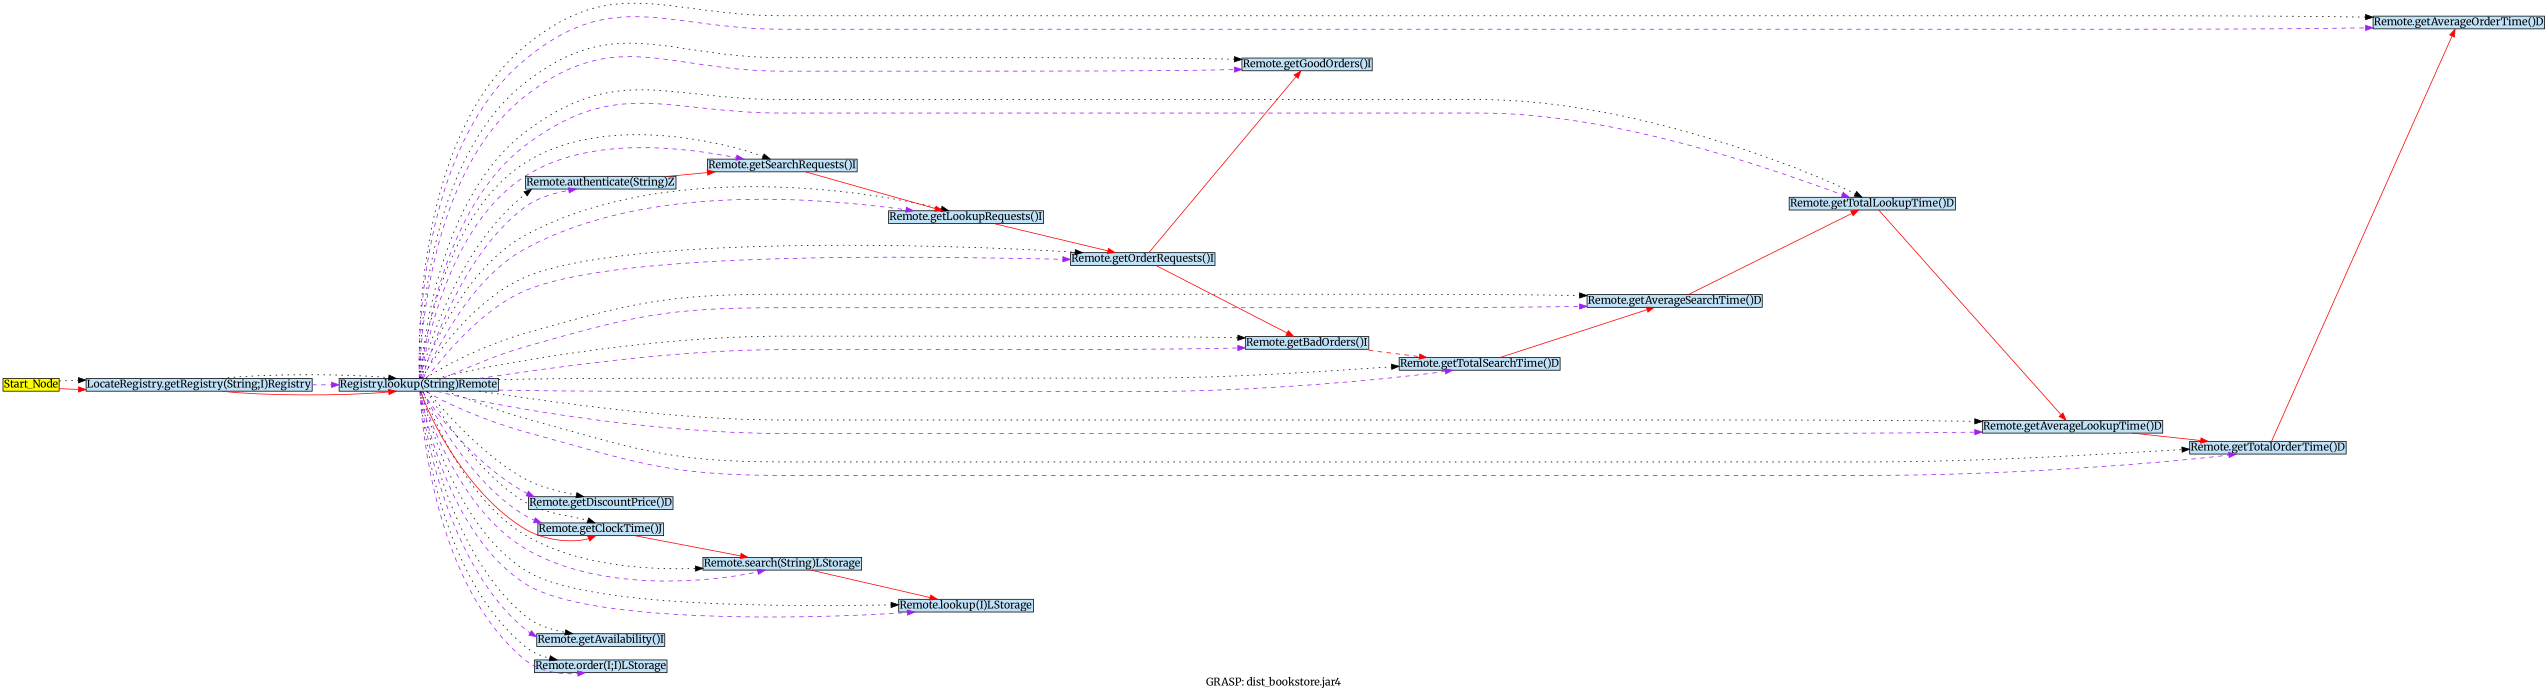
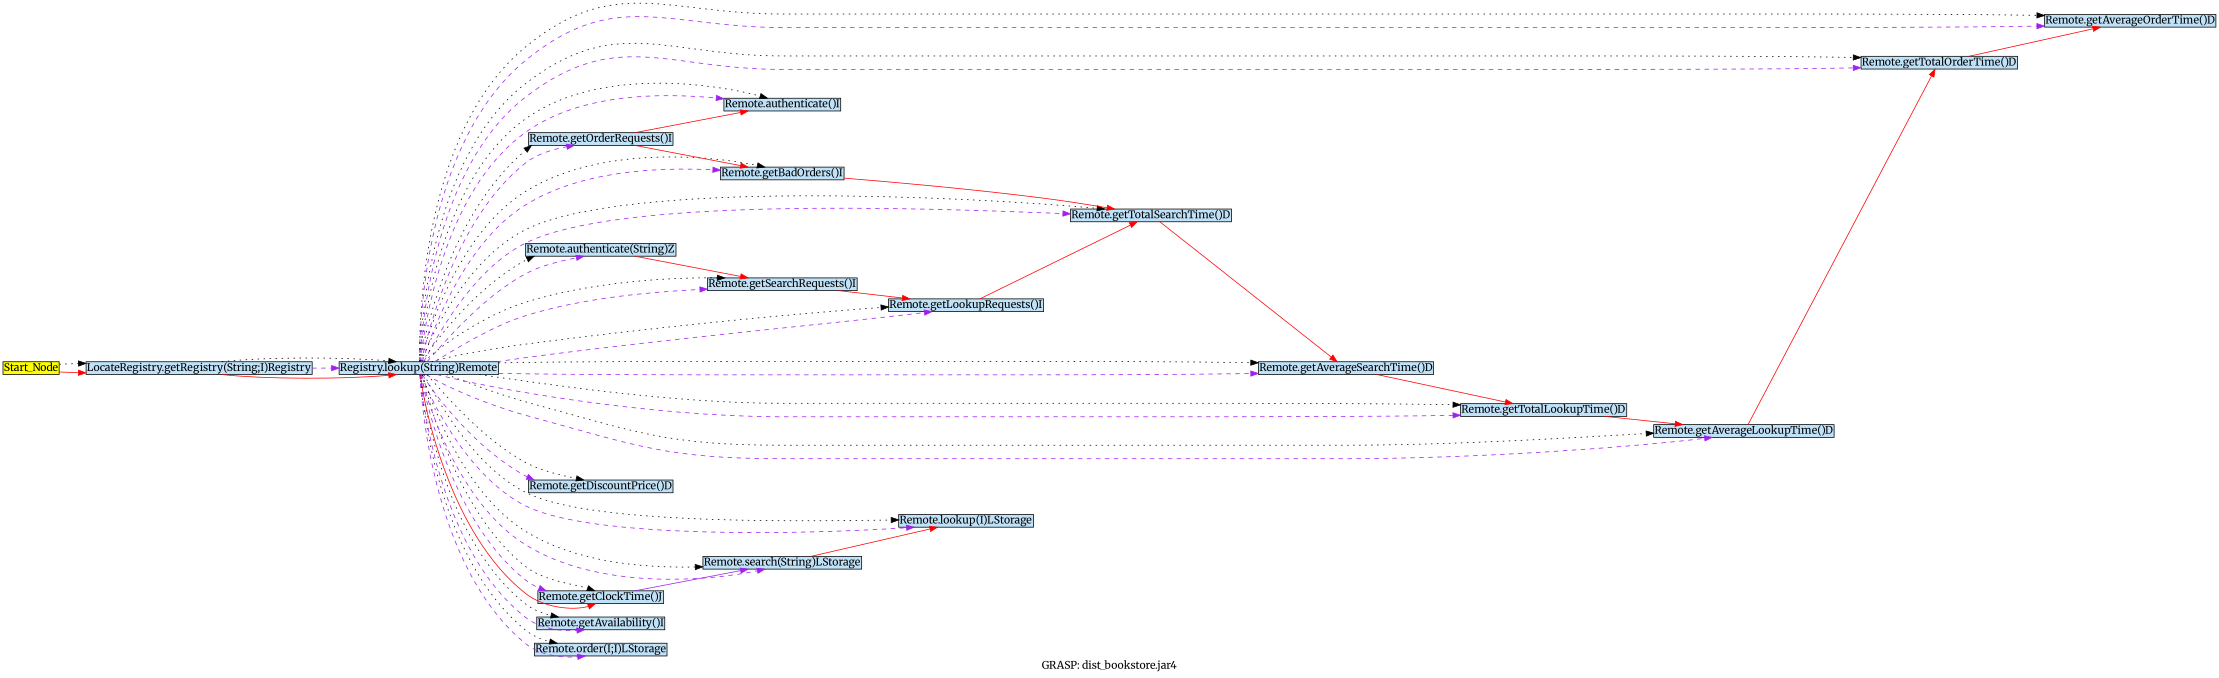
  digraph {
    fontname=Merriweather
    label="GRASP: dist_bookstore.jar4"
    rankdir=LR
    node [fillcolor="#c0e2f8" fontname=Merriweather margin=0.02 shape=box style=filled]
    edge [color=black fontname=Merriweather style=dotted]
    Start_Node [fillcolor=yellow height=0 width=0]
    "LocateRegistry.getRegistry(String;I)Registry" [height=0 width=0]
    "Registry.lookup(String)Remote" [height=0 width=0]
-   "Remote.getGoodOrders()I" [height=0 width=0]
+   "Remote.getGoodOrders()I" [height=0 width=0 label="Remote.authenticate()I"]
    "Remote.getBadOrders()I" [height=0 width=0]
    "Remote.getTotalSearchTime()D" [height=0 width=0]
    "Remote.getSearchRequests()I" [height=0 width=0]
    "Remote.getLookupRequests()I" [height=0 width=0]
    "Remote.getOrderRequests()I" [height=0 width=0]
    "Remote.getAverageSearchTime()D" [height=0 width=0]
    "Remote.getTotalLookupTime()D" [height=0 width=0]
    "Remote.getAverageLookupTime()D" [height=0 width=0]
    "Remote.getTotalOrderTime()D" [height=0 width=0]
    "Remote.getAverageOrderTime()D" [height=0 width=0]
    "Remote.getDiscountPrice()D" [height=0 width=0]
    "Remote.lookup(I)LStorage" [height=0 width=0]
    "Remote.getAvailability()I" [height=0 width=0]
    "Remote.authenticate(String)Z" [height=0 width=0]
    "Remote.getClockTime()J" [height=0 width=0]
    "Remote.order(I;I)LStorage" [height=0 width=0]
    "Remote.search(String)LStorage" [height=0 width=0]
    Start_Node -> "LocateRegistry.getRegistry(String;I)Registry" [color=red style=solid]
    Start_Node -> "LocateRegistry.getRegistry(String;I)Registry"
    "LocateRegistry.getRegistry(String;I)Registry" -> "Registry.lookup(String)Remote" [color=red style=solid]
    "LocateRegistry.getRegistry(String;I)Registry" -> "Registry.lookup(String)Remote" [color=purple style=dashed]
    "LocateRegistry.getRegistry(String;I)Registry" -> "Registry.lookup(String)Remote"
    "Registry.lookup(String)Remote" -> "Remote.getGoodOrders()I" [color=purple style=dashed]
    "Registry.lookup(String)Remote" -> "Remote.getGoodOrders()I"
    "Registry.lookup(String)Remote" -> "Remote.getBadOrders()I" [color=purple style=dashed]
    "Registry.lookup(String)Remote" -> "Remote.getBadOrders()I"
    "Registry.lookup(String)Remote" -> "Remote.getTotalSearchTime()D" [color=purple style=dashed]
    "Registry.lookup(String)Remote" -> "Remote.getTotalSearchTime()D"
    "Registry.lookup(String)Remote" -> "Remote.getSearchRequests()I" [color=purple style=dashed]
    "Registry.lookup(String)Remote" -> "Remote.getSearchRequests()I"
    "Registry.lookup(String)Remote" -> "Remote.getLookupRequests()I" [color=purple style=dashed]
    "Registry.lookup(String)Remote" -> "Remote.getLookupRequests()I"
    "Registry.lookup(String)Remote" -> "Remote.getOrderRequests()I" [color=purple style=dashed]
    "Registry.lookup(String)Remote" -> "Remote.getOrderRequests()I"
    "Registry.lookup(String)Remote" -> "Remote.getAverageSearchTime()D" [color=purple style=dashed]
    "Registry.lookup(String)Remote" -> "Remote.getAverageSearchTime()D"
    "Registry.lookup(String)Remote" -> "Remote.getTotalLookupTime()D" [color=purple style=dashed]
    "Registry.lookup(String)Remote" -> "Remote.getTotalLookupTime()D"
    "Registry.lookup(String)Remote" -> "Remote.getAverageLookupTime()D" [color=purple style=dashed]
    "Registry.lookup(String)Remote" -> "Remote.getAverageLookupTime()D"
    "Registry.lookup(String)Remote" -> "Remote.getTotalOrderTime()D" [color=purple style=dashed]
    "Registry.lookup(String)Remote" -> "Remote.getTotalOrderTime()D"
    "Registry.lookup(String)Remote" -> "Remote.getAverageOrderTime()D" [color=purple style=dashed]
    "Registry.lookup(String)Remote" -> "Remote.getAverageOrderTime()D"
    "Registry.lookup(String)Remote" -> "Remote.getDiscountPrice()D" [color=purple style=dashed]
    "Registry.lookup(String)Remote" -> "Remote.getDiscountPrice()D"
    "Registry.lookup(String)Remote" -> "Remote.lookup(I)LStorage" [color=purple style=dashed]
    "Registry.lookup(String)Remote" -> "Remote.lookup(I)LStorage"
    "Registry.lookup(String)Remote" -> "Remote.getAvailability()I" [color=purple style=dashed]
    "Registry.lookup(String)Remote" -> "Remote.getAvailability()I"
    "Registry.lookup(String)Remote" -> "Remote.authenticate(String)Z" [color=purple style=dashed]
    "Registry.lookup(String)Remote" -> "Remote.authenticate(String)Z"
    "Registry.lookup(String)Remote" -> "Remote.getClockTime()J" [color=red style=solid]
    "Registry.lookup(String)Remote" -> "Remote.getClockTime()J" [color=purple style=dashed]
    "Registry.lookup(String)Remote" -> "Remote.getClockTime()J"
    "Registry.lookup(String)Remote" -> "Remote.order(I;I)LStorage" [color=purple style=dashed]
    "Registry.lookup(String)Remote" -> "Remote.order(I;I)LStorage"
    "Registry.lookup(String)Remote" -> "Remote.search(String)LStorage" [color=purple style=dashed]
    "Registry.lookup(String)Remote" -> "Remote.search(String)LStorage"
-   "Remote.getBadOrders()I" -> "Remote.getTotalSearchTime()D" [color=red style=dashed]
+   "Remote.getBadOrders()I" -> "Remote.getTotalSearchTime()D" [color=red style=solid]
    "Remote.getTotalSearchTime()D" -> "Remote.getAverageSearchTime()D" [color=red style=solid]
    "Remote.getSearchRequests()I" -> "Remote.getLookupRequests()I" [color=red style=solid]
-   "Remote.getLookupRequests()I" -> "Remote.getOrderRequests()I" [color=red style=solid]
+   "Remote.getLookupRequests()I" -> "Remote.getTotalSearchTime()D" [color=red style=solid]
    "Remote.getOrderRequests()I" -> "Remote.getGoodOrders()I" [color=red style=solid]
    "Remote.getOrderRequests()I" -> "Remote.getBadOrders()I" [color=red style=solid]
    "Remote.getAverageSearchTime()D" -> "Remote.getTotalLookupTime()D" [color=red style=solid]
    "Remote.getTotalLookupTime()D" -> "Remote.getAverageLookupTime()D" [color=red style=solid]
    "Remote.getAverageLookupTime()D" -> "Remote.getTotalOrderTime()D" [color=red style=solid]
    "Remote.getTotalOrderTime()D" -> "Remote.getAverageOrderTime()D" [color=red style=solid]
    "Remote.authenticate(String)Z" -> "Remote.getSearchRequests()I" [color=red style=solid]
-   "Remote.getClockTime()J" -> "Remote.search(String)LStorage" [color=red style=solid]
+   "Remote.getClockTime()J" -> "Remote.search(String)LStorage" [color=purple style=solid]
    "Remote.search(String)LStorage" -> "Remote.lookup(I)LStorage" [color=red style=solid]
  }
